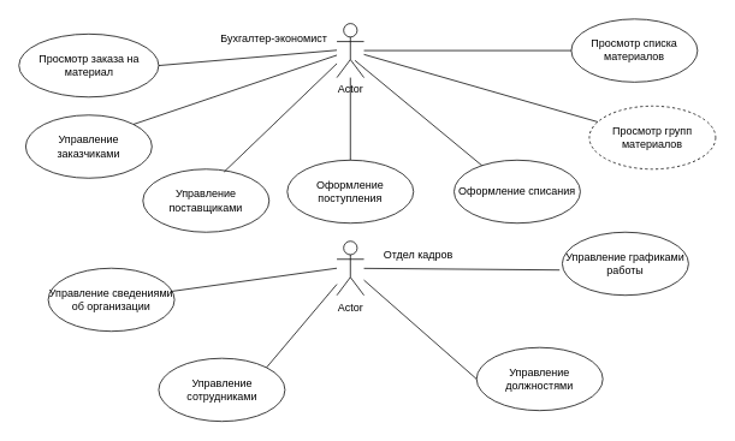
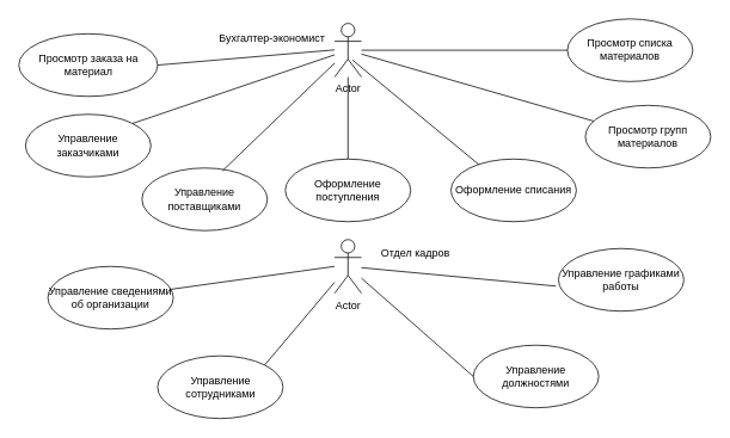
  <mxCell id="0" />
  <mxCell id="1" parent="0" />
  <mxCell id="2" value="Actor" style="shape=umlActor;verticalLabelPosition=bottom;verticalAlign=top;html=1;" vertex="1" parent="1"><mxGeometry x="373.05" y="25.38" width="30" height="60" as="geometry" /></mxCell>
  <mxCell id="3" value="Actor" style="shape=umlActor;verticalLabelPosition=bottom;verticalAlign=top;html=1;" vertex="1" parent="1"><mxGeometry x="373.05" y="267" width="30" height="60" as="geometry" /></mxCell>
  <mxCell id="4" value="Оформление поступления" style="ellipse;whiteSpace=wrap;html=1;" vertex="1" parent="1"><mxGeometry x="318.05" y="177" width="140" height="70" as="geometry" /></mxCell>
  <mxCell id="5" value="Просмотр заказа на материал" style="ellipse;whiteSpace=wrap;html=1;" vertex="1" parent="1"><mxGeometry x="20.5" y="37" width="155" height="70" as="geometry" /></mxCell>
  <mxCell id="6" value="&lt;div&gt;Просмотр списка материалов&lt;br&gt;&lt;/div&gt;" style="ellipse;whiteSpace=wrap;html=1;" vertex="1" parent="1"><mxGeometry x="633" y="20.38" width="140" height="70" as="geometry" /></mxCell>
- <mxCell id="7" value="&lt;div&gt;Просмотр групп материалов &lt;br&gt;&lt;/div&gt;" style="ellipse;whiteSpace=wrap;html=1;dashed=1;" vertex="1" parent="1"><mxGeometry x="653" y="117" width="140" height="70" as="geometry" /></mxCell>
+ <mxCell id="7" value="&lt;div&gt;Просмотр групп материалов &lt;br&gt;&lt;/div&gt;" style="ellipse;whiteSpace=wrap;html=1;" vertex="1" parent="1"><mxGeometry x="653" y="117" width="140" height="70" as="geometry" /></mxCell>
  <mxCell id="8" value="Бухгалтер-экономист" style="text;html=1;align=center;verticalAlign=middle;resizable=0;points=[];autosize=1;strokeColor=none;fillColor=none;" vertex="1" parent="1"><mxGeometry x="233.05" y="27" width="140" height="30" as="geometry" /></mxCell>
  <mxCell id="9" value="Отдел кадров" style="text;html=1;align=center;verticalAlign=middle;resizable=0;points=[];autosize=1;strokeColor=none;fillColor=none;" vertex="1" parent="1"><mxGeometry x="413.05" y="267" width="100" height="30" as="geometry" /></mxCell>
- <mxCell id="10" value="Управление графиками работы" style="ellipse;whiteSpace=wrap;html=1;" vertex="1" parent="1"><mxGeometry x="623" y="257" width="140" height="70" as="geometry" /></mxCell>
+ <mxCell id="10" value="Управление графиками работы" style="ellipse;whiteSpace=wrap;html=1;" vertex="1" parent="1"><mxGeometry x="623" y="277" width="140" height="70" as="geometry" /></mxCell>
  <mxCell id="11" value="Управление должностями" style="ellipse;whiteSpace=wrap;html=1;" vertex="1" parent="1"><mxGeometry x="528" y="385" width="140" height="70" as="geometry" /></mxCell>
  <mxCell id="12" value="Управление сотрудниками" style="ellipse;whiteSpace=wrap;html=1;" vertex="1" parent="1"><mxGeometry x="175.5" y="397" width="140" height="70" as="geometry" /></mxCell>
  <mxCell id="13" value="Оформление списания" style="ellipse;whiteSpace=wrap;html=1;" vertex="1" parent="1"><mxGeometry x="503" y="177" width="140" height="70" as="geometry" /></mxCell>
  <mxCell id="14" value="Управление сведениями об организации" style="ellipse;whiteSpace=wrap;html=1;" vertex="1" parent="1"><mxGeometry x="53" y="297" width="140" height="70" as="geometry" /></mxCell>
  <mxCell id="15" value="Управление заказчиками" style="ellipse;whiteSpace=wrap;html=1;" vertex="1" parent="1"><mxGeometry x="28" y="127" width="140" height="70" as="geometry" /></mxCell>
  <mxCell id="16" value="Управление поставщиками" style="ellipse;whiteSpace=wrap;html=1;" vertex="1" parent="1"><mxGeometry x="158" y="187" width="140" height="70" as="geometry" /></mxCell>
  <mxCell id="17" value="" style="endArrow=none;html=1;rounded=0;entryX=0.5;entryY=0;entryDx=0;entryDy=0;" edge="1" parent="1" source="2" target="4"><mxGeometry width="50" height="50" relative="1" as="geometry"><mxPoint x="313" y="357" as="sourcePoint" /><mxPoint x="363" y="307" as="targetPoint" /></mxGeometry></mxCell>
  <mxCell id="18" value="" style="endArrow=none;html=1;rounded=0;" edge="1" parent="1" source="2" target="7"><mxGeometry width="50" height="50" relative="1" as="geometry"><mxPoint x="313" y="357" as="sourcePoint" /><mxPoint x="363" y="307" as="targetPoint" /></mxGeometry></mxCell>
  <mxCell id="19" value="" style="endArrow=none;html=1;rounded=0;entryX=1;entryY=0.5;entryDx=0;entryDy=0;" edge="1" parent="1" target="5"><mxGeometry width="50" height="50" relative="1" as="geometry"><mxPoint x="373" y="55" as="sourcePoint" /><mxPoint x="158.002" y="178.62" as="targetPoint" /></mxGeometry></mxCell>
  <mxCell id="20" value="" style="endArrow=none;html=1;rounded=0;entryX=0;entryY=0.5;entryDx=0;entryDy=0;" edge="1" parent="1" source="2" target="6"><mxGeometry width="50" height="50" relative="1" as="geometry"><mxPoint x="313" y="357" as="sourcePoint" /><mxPoint x="363" y="307" as="targetPoint" /></mxGeometry></mxCell>
  <mxCell id="21" value="" style="endArrow=none;html=1;rounded=0;entryX=0.221;entryY=0.086;entryDx=0;entryDy=0;exitX=0.667;exitY=0.683;exitDx=0;exitDy=0;exitPerimeter=0;entryPerimeter=0;" edge="1" parent="1" target="13" source="2"><mxGeometry width="50" height="50" relative="1" as="geometry"><mxPoint x="53" y="57" as="sourcePoint" /><mxPoint x="363" y="307" as="targetPoint" /></mxGeometry></mxCell>
  <mxCell id="22" value="" style="endArrow=none;html=1;rounded=0;entryX=0;entryY=0.5;entryDx=0;entryDy=0;" edge="1" parent="1" source="3" target="11"><mxGeometry width="50" height="50" relative="1" as="geometry"><mxPoint x="53" y="347" as="sourcePoint" /><mxPoint x="483" y="427" as="targetPoint" /></mxGeometry></mxCell>
  <mxCell id="23" value="" style="endArrow=none;html=1;rounded=0;exitX=1;exitY=0;exitDx=0;exitDy=0;" edge="1" parent="1" source="12" target="3"><mxGeometry width="50" height="50" relative="1" as="geometry"><mxPoint x="433" y="477" as="sourcePoint" /><mxPoint x="53" y="367" as="targetPoint" /></mxGeometry></mxCell>
  <mxCell id="24" value="" style="endArrow=none;html=1;rounded=0;" edge="1" parent="1" source="14"><mxGeometry width="50" height="50" relative="1" as="geometry"><mxPoint x="433" y="477" as="sourcePoint" /><mxPoint x="373" y="297" as="targetPoint" /></mxGeometry></mxCell>
  <mxCell id="25" value="" style="endArrow=none;html=1;rounded=0;exitX=-0.021;exitY=0.6;exitDx=0;exitDy=0;exitPerimeter=0;" edge="1" parent="1" source="10" target="3"><mxGeometry width="50" height="50" relative="1" as="geometry"><mxPoint x="433" y="387" as="sourcePoint" /><mxPoint x="53" y="347" as="targetPoint" /></mxGeometry></mxCell>
  <mxCell id="26" value="" style="endArrow=none;html=1;rounded=0;exitX=0.643;exitY=0.043;exitDx=0;exitDy=0;exitPerimeter=0;" edge="1" parent="1" source="16" target="2"><mxGeometry width="50" height="50" relative="1" as="geometry"><mxPoint x="373" y="407" as="sourcePoint" /><mxPoint x="423" y="357" as="targetPoint" /></mxGeometry></mxCell>
  <mxCell id="27" value="" style="endArrow=none;html=1;rounded=0;exitX=1;exitY=0;exitDx=0;exitDy=0;" edge="1" parent="1" source="15" target="2"><mxGeometry width="50" height="50" relative="1" as="geometry"><mxPoint x="373" y="407" as="sourcePoint" /><mxPoint x="423" y="357" as="targetPoint" /></mxGeometry></mxCell>
